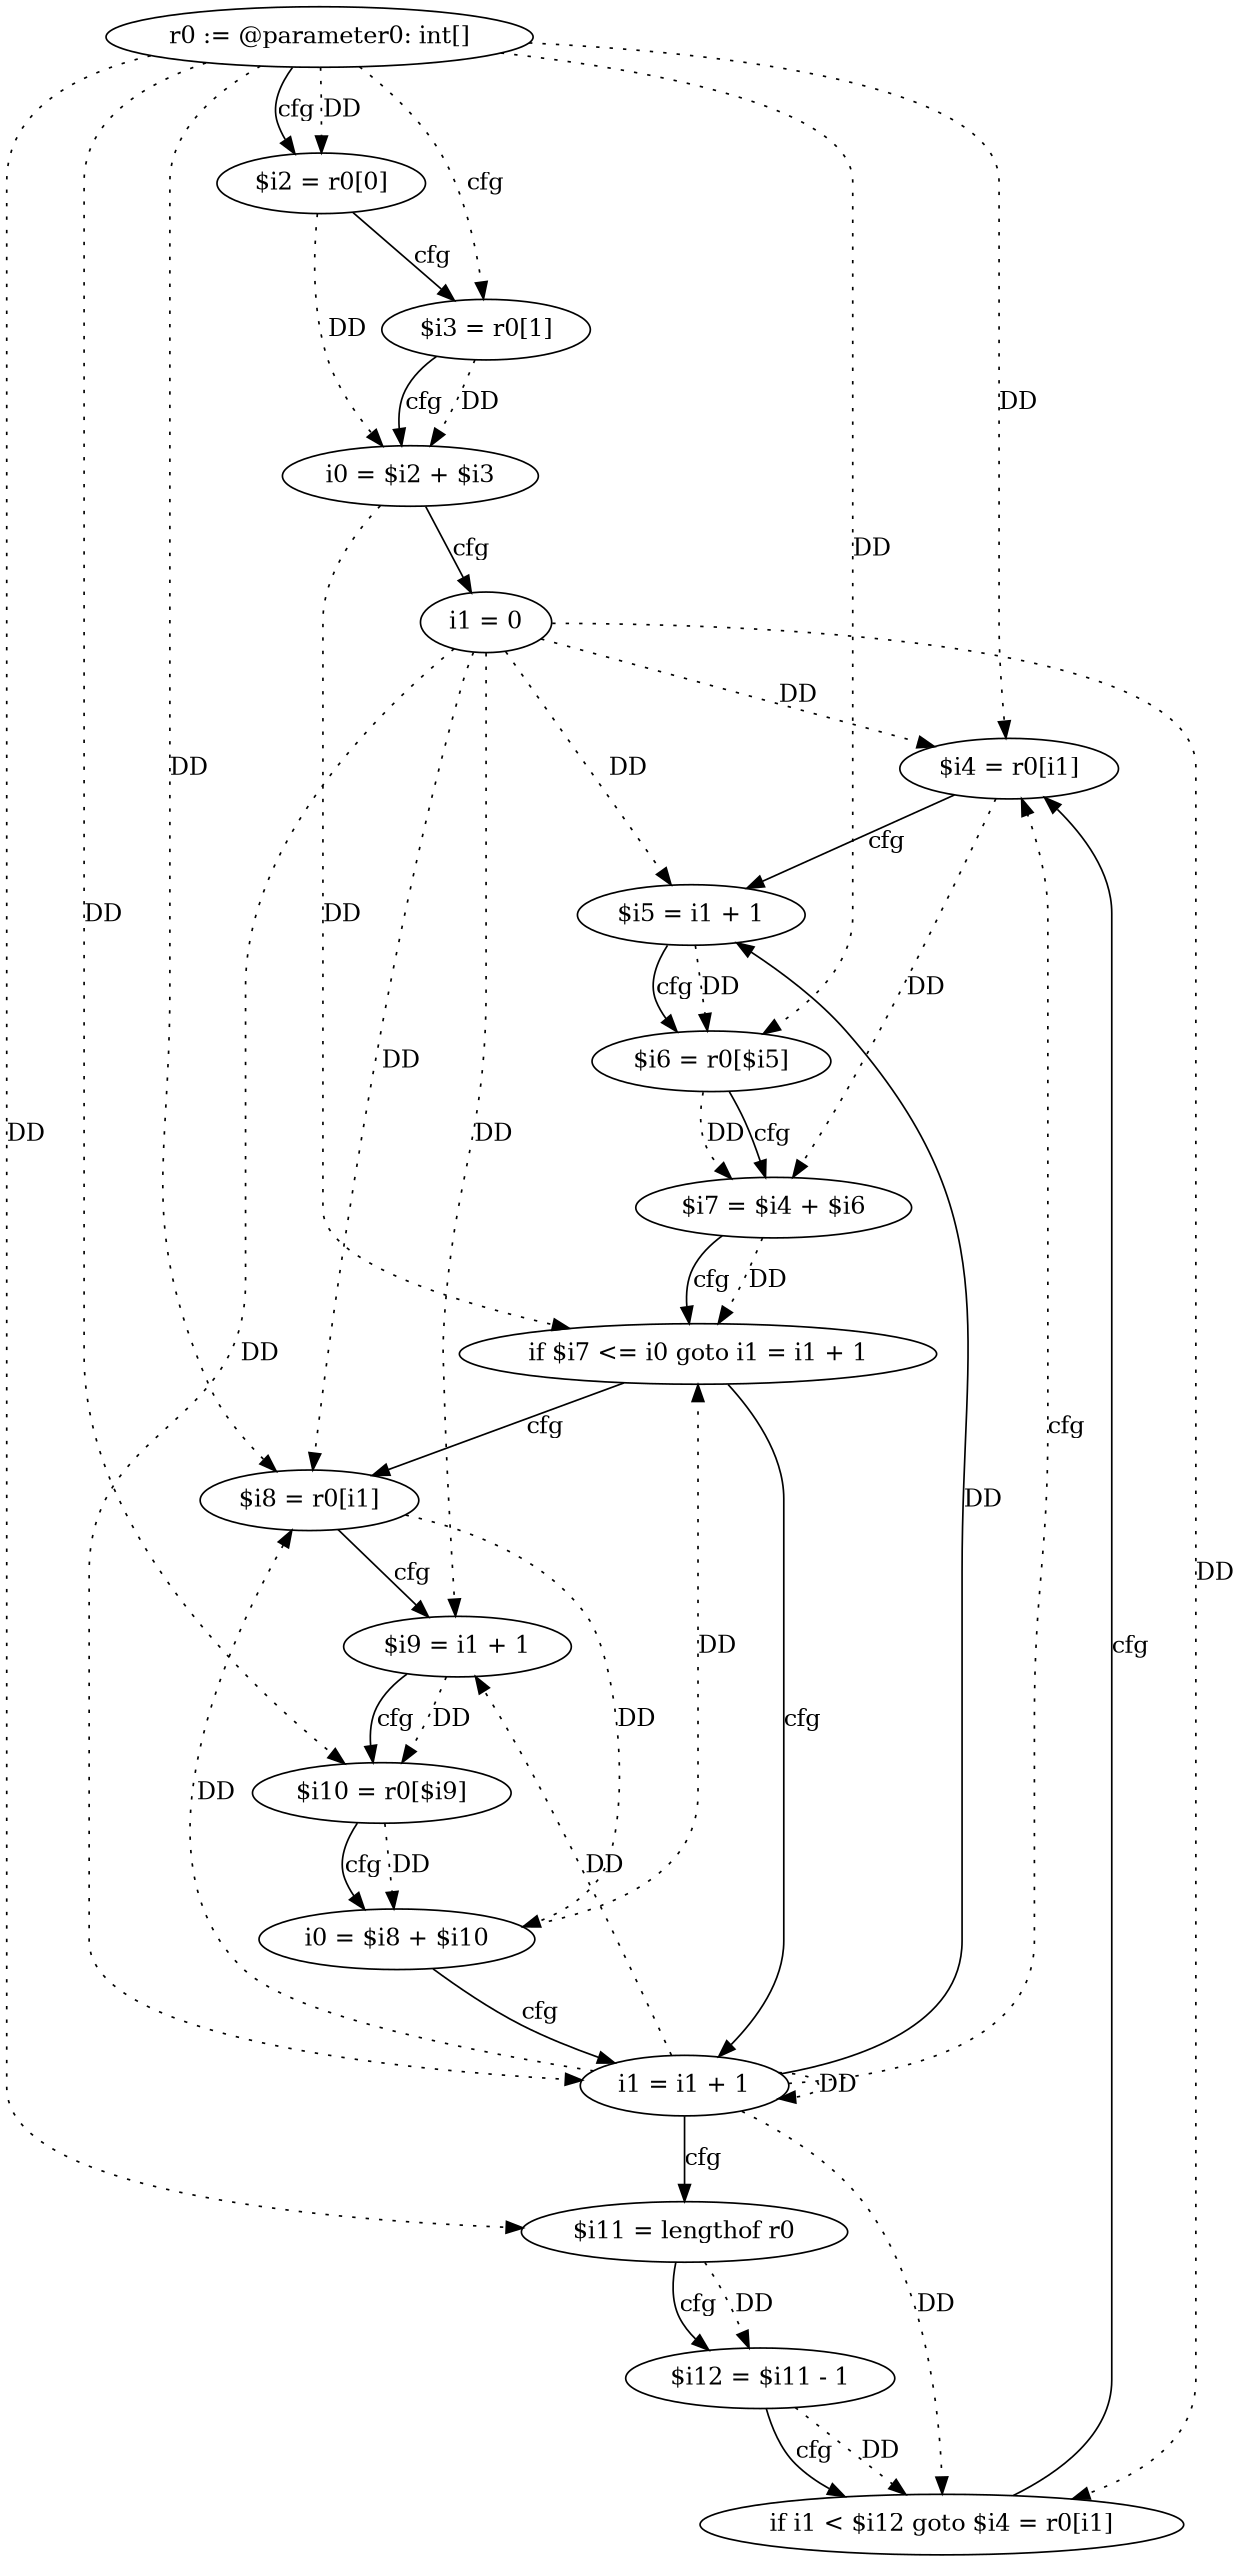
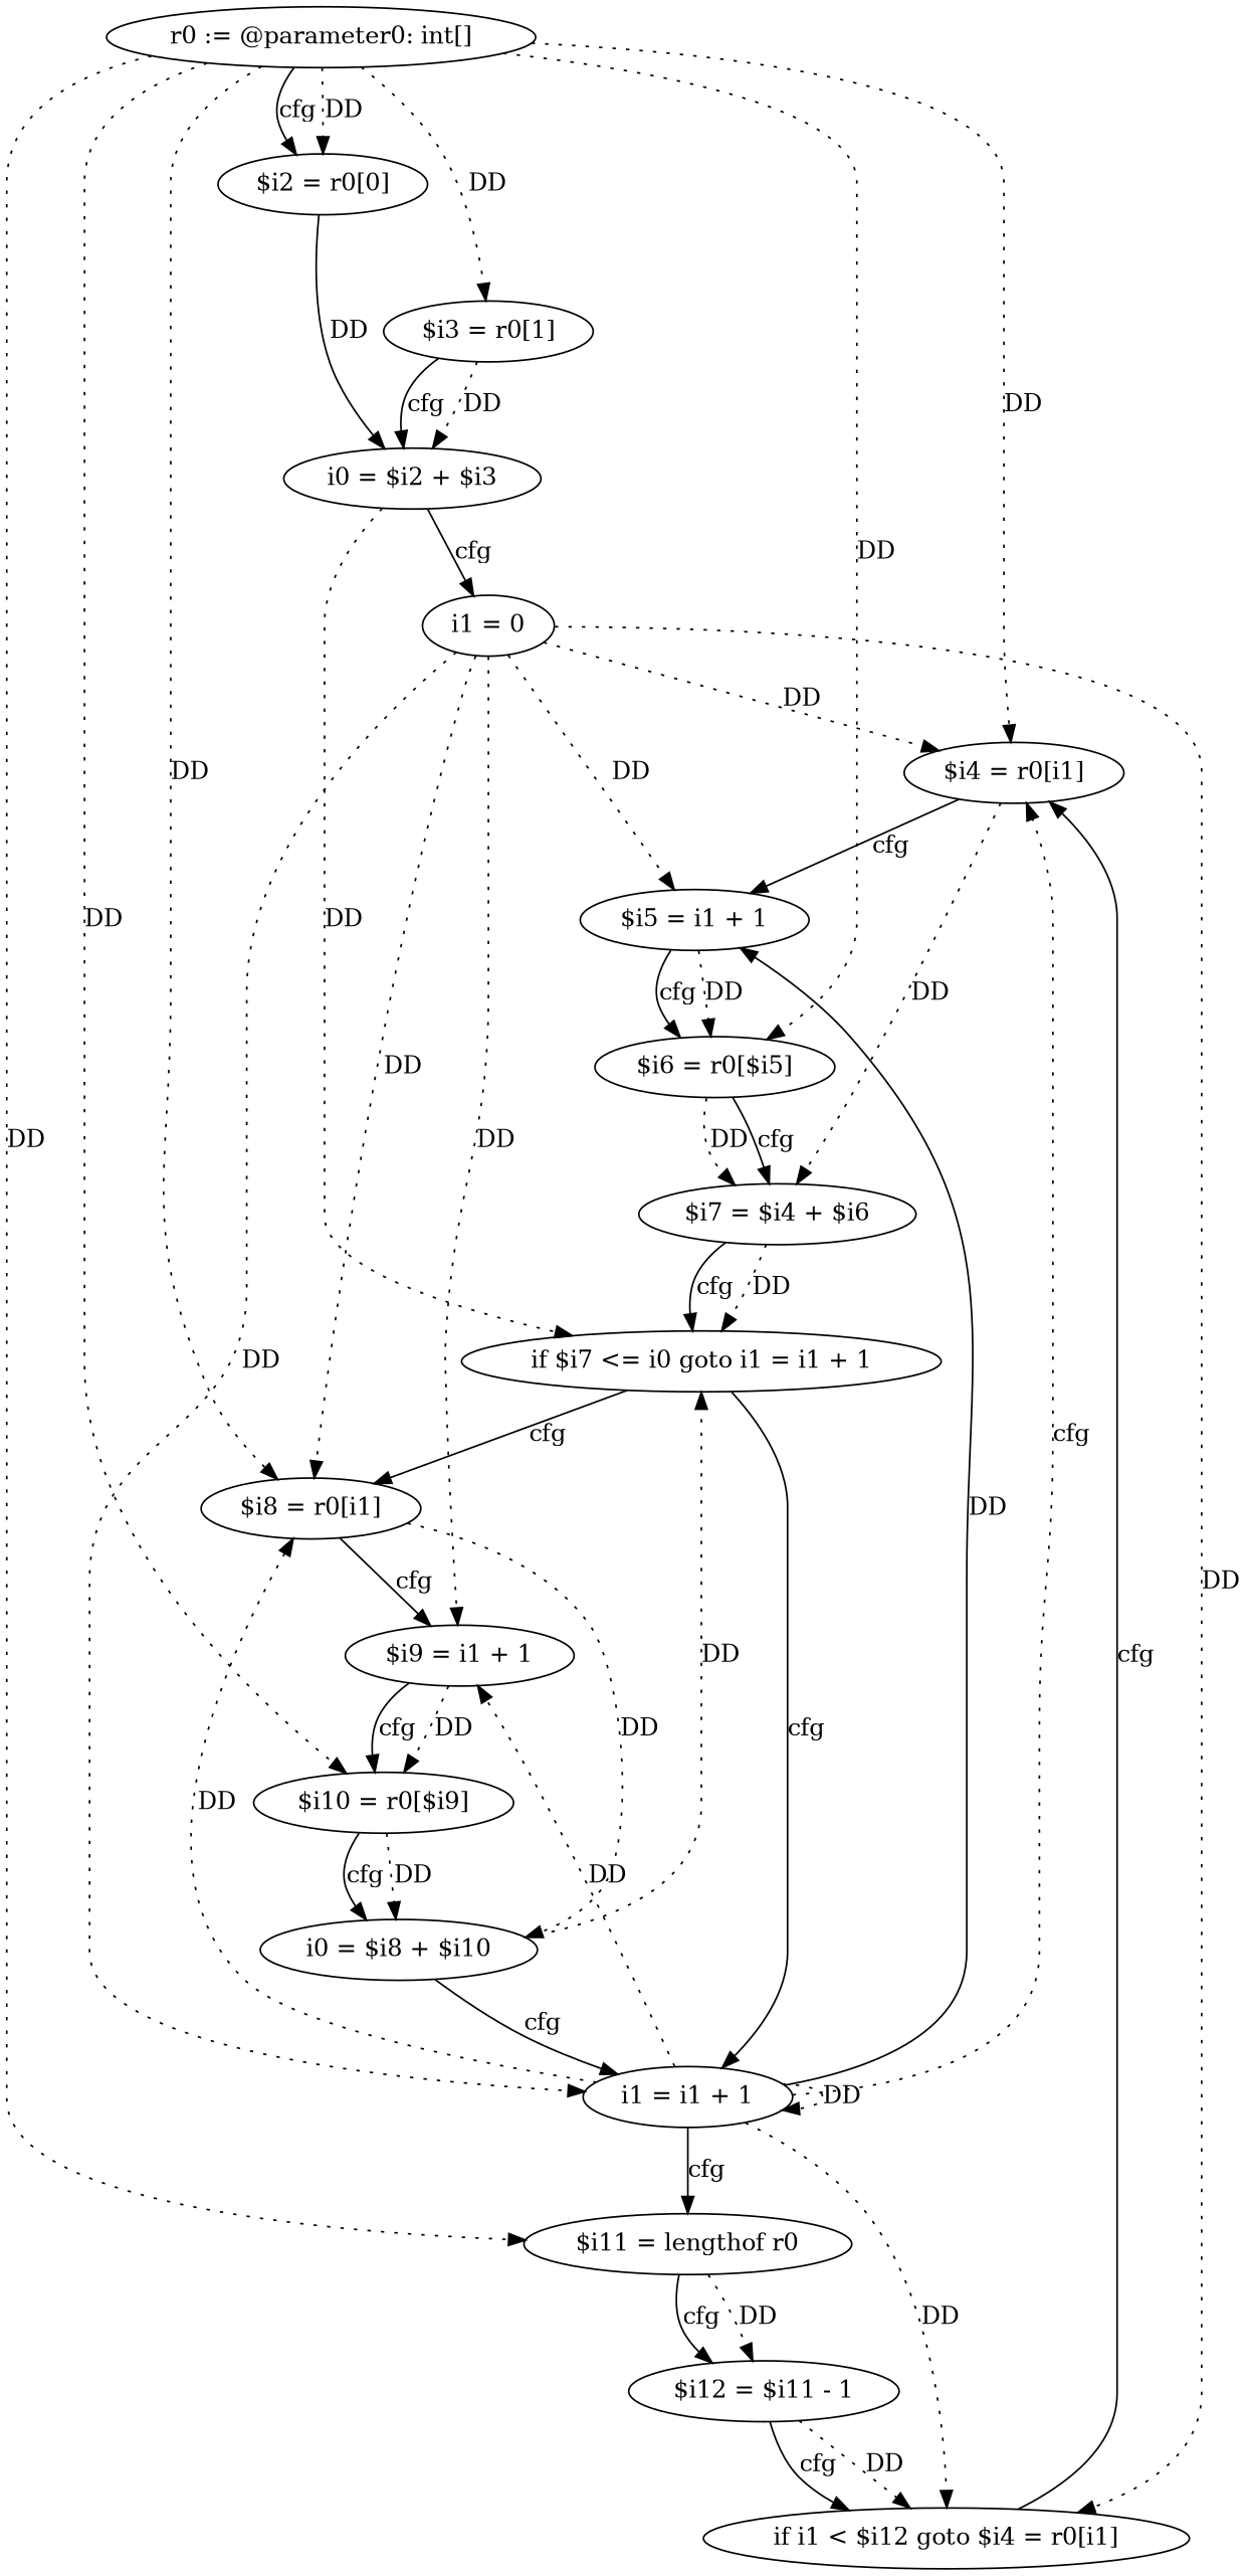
  digraph {
    fontname="DejaVu Serif"
    node [fontname="DejaVu Serif"]
    edge [fontname="DejaVu Serif" style=dotted]
    n1 [label="r0 := @parameter0: int[]"]
    n2 [label="$i2 = r0[0]"]
    n3 [label="$i3 = r0[1]"]
    n4 [label="$i4 = r0[i1]"]
    n5 [label="$i6 = r0[$i5]"]
    n6 [label="$i8 = r0[i1]"]
    n7 [label="$i10 = r0[$i9]"]
    n8 [label="$i11 = lengthof r0"]
    n9 [label="i0 = $i2 + $i3"]
    n10 [label="$i5 = i1 + 1"]
    n11 [label="$i7 = $i4 + $i6"]
    n12 [label="$i9 = i1 + 1"]
    n13 [label="i0 = $i8 + $i10"]
    n14 [label="$i12 = $i11 - 1"]
    n15 [label="i1 = 0"]
    n16 [label="if $i7 <= i0 goto i1 = i1 + 1"]
    n17 [label="i1 = i1 + 1"]
    n18 [label="if i1 < $i12 goto $i4 = r0[i1]"]
    n1 -> n2 [label=DD]
    n1 -> n2 [label=cfg style=""]
-   n1 -> n3 [label=cfg]
+   n1 -> n3 [label=DD]
    n1 -> n4 [label=DD]
    n1 -> n5 [label=DD]
    n1 -> n6 [label=DD]
    n1 -> n7 [label=DD]
    n1 -> n8 [label=DD]
-   n2 -> n3 [label=cfg style=""]
-   n2 -> n9 [label=DD]
+   n2 -> n9 [label=DD style=solid]
    n3 -> n9 [label=DD]
    n3 -> n9 [label=cfg style=""]
    n4 -> n10 [label=cfg style=""]
    n4 -> n11 [label=DD]
    n5 -> n11 [label=DD]
    n5 -> n11 [label=cfg style=""]
    n6 -> n12 [label=cfg style=""]
    n6 -> n13 [label=DD]
    n7 -> n13 [label=DD]
    n7 -> n13 [label=cfg style=""]
    n8 -> n14 [label=DD]
    n8 -> n14 [label=cfg style=""]
    n9 -> n15 [label=cfg style=""]
    n9 -> n16 [label=DD]
    n10 -> n5 [label=DD]
    n10 -> n5 [label=cfg style=""]
    n11 -> n16 [label=DD]
    n11 -> n16 [label=cfg style=""]
    n12 -> n7 [label=DD]
    n12 -> n7 [label=cfg style=""]
    n13 -> n16 [label=DD]
    n13 -> n17 [label=cfg style=""]
    n14 -> n18 [label=DD]
    n14 -> n18 [label=cfg style=""]
    n15 -> n4 [label=DD]
    n15 -> n6 [label=DD]
    n15 -> n10 [label=DD]
    n15 -> n12 [label=DD]
    n15 -> n17 [label=DD]
    n15 -> n18 [label=DD]
    n16 -> n6 [label=cfg style=""]
    n16 -> n17 [label=cfg style=""]
    n17 -> n4 [label=cfg]
    n17 -> n6 [label=DD]
    n17 -> n8 [label=cfg style=""]
    n17 -> n10 [label=DD style=solid]
    n17 -> n12 [label=DD]
    n17 -> n17 [label=DD]
    n17 -> n18 [label=DD]
    n18 -> n4 [label=cfg style=""]
  }
